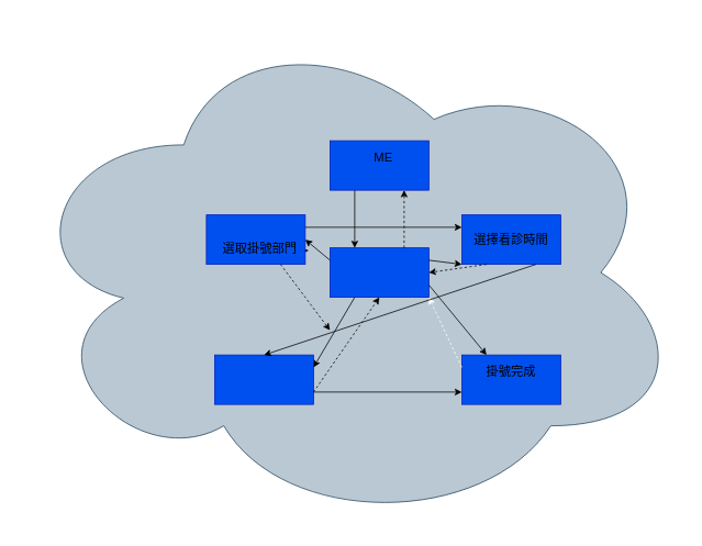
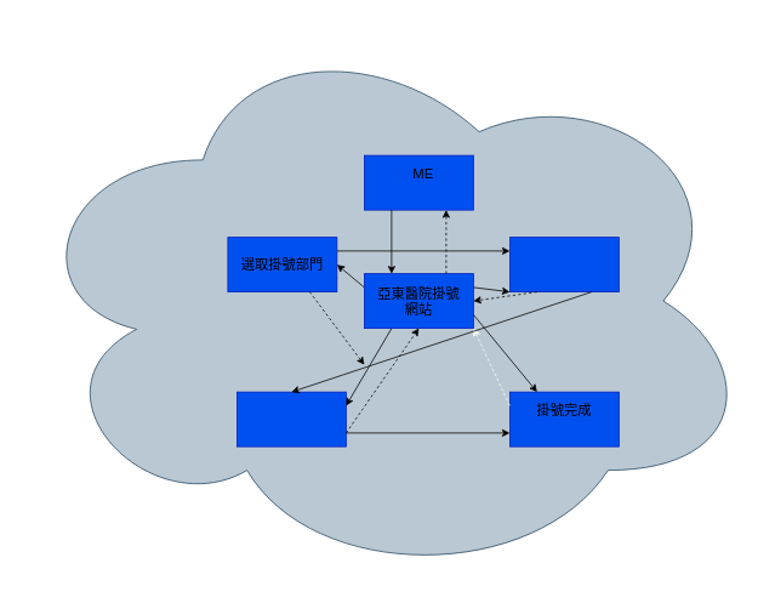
  <mxCell id="0" />
  <mxCell id="1" parent="0" />
  <mxCell id="2" value="" style="ellipse;shape=cloud;whiteSpace=wrap;html=1;fontSize=15;fillColor=#bac8d3;strokeColor=#23445d;" vertex="1" parent="1"><mxGeometry y="20" width="810" height="620" as="geometry" x="20" /></mxCell>
  <mxCell id="3" value="" style="group" vertex="1" connectable="0" parent="1"><mxGeometry x="250" y="260" width="120" height="60" as="geometry" /></mxCell>
  <mxCell id="4" style="edgeStyle=none;html=1;exitX=1;exitY=0.75;exitDx=0;exitDy=0;entryX=1;entryY=0.5;entryDx=0;entryDy=0;fontSize=15;" edge="1" parent="3" source="5" target="6"><mxGeometry relative="1" as="geometry" /></mxCell>
  <mxCell id="5" value="" style="rounded=0;whiteSpace=wrap;html=1;fillColor=#0050ef;fontColor=#ffffff;strokeColor=#001DBC;fontSize=15;" vertex="1" parent="3"><mxGeometry width="120" height="60" as="geometry" /></mxCell>
- <mxCell id="6" value="選取掛號部門" style="text;strokeColor=none;align=center;fillColor=none;html=1;verticalAlign=middle;whiteSpace=wrap;rounded=0;fontSize=15;" vertex="1" parent="3"><mxGeometry x="15" y="25" width="100" height="30" as="geometry" /></mxCell>
+ <mxCell id="6" value="選取掛號部門" style="text;strokeColor=none;align=center;fillColor=none;html=1;verticalAlign=middle;whiteSpace=wrap;rounded=0;fontSize=15;" vertex="1" parent="3"><mxGeometry x="10" y="15" width="100" height="30" as="geometry" /></mxCell>
  <mxCell id="7" value="" style="group" vertex="1" connectable="0" parent="1"><mxGeometry x="400" y="300" width="120" height="60" as="geometry" /></mxCell>
  <mxCell id="8" value="" style="rounded=0;whiteSpace=wrap;html=1;fillColor=#0050ef;fontColor=#ffffff;strokeColor=#001DBC;fontSize=15;movable=1;resizable=1;rotatable=1;deletable=1;editable=1;connectable=1;" vertex="1" parent="7"><mxGeometry width="120" height="60" as="geometry" /></mxCell>
+ <mxCell id="9" value="亞東醫院掛號網站" style="text;strokeColor=none;align=center;fillColor=none;html=1;verticalAlign=middle;whiteSpace=wrap;rounded=0;fontSize=15;movable=1;resizable=1;rotatable=1;deletable=1;editable=1;connectable=1;" vertex="1" parent="7"><mxGeometry x="10" y="15" width="100" height="30" as="geometry" /></mxCell>
  <mxCell id="10" value="" style="group" vertex="1" connectable="0" parent="1"><mxGeometry x="560" y="260" width="120" height="60" as="geometry" /></mxCell>
  <mxCell id="11" value="" style="rounded=0;whiteSpace=wrap;html=1;fillColor=#0050ef;fontColor=#ffffff;strokeColor=#001DBC;fontSize=15;" vertex="1" parent="10"><mxGeometry width="120" height="60" as="geometry" /></mxCell>
- <mxCell id="12" value="選擇看診時間" style="text;strokeColor=none;align=center;fillColor=none;html=1;verticalAlign=middle;whiteSpace=wrap;rounded=0;fontSize=15;" vertex="1" parent="10"><mxGeometry x="10" y="15" width="100" height="30" as="geometry" /></mxCell>
  <mxCell id="13" value="" style="group" vertex="1" connectable="0" parent="1"><mxGeometry x="260" y="430" width="120" height="60" as="geometry" /></mxCell>
  <mxCell id="14" value="" style="rounded=0;whiteSpace=wrap;html=1;fillColor=#0050ef;fontColor=#ffffff;strokeColor=#001DBC;fontSize=15;" vertex="1" parent="13"><mxGeometry width="120" height="60" as="geometry" /></mxCell>
  <mxCell id="15" value="" style="group" vertex="1" connectable="0" parent="1"><mxGeometry x="560" y="430" width="120" height="60" as="geometry" /></mxCell>
  <mxCell id="16" value="" style="rounded=0;whiteSpace=wrap;html=1;fillColor=#0050ef;fontColor=#ffffff;strokeColor=#001DBC;fontSize=15;" vertex="1" parent="15"><mxGeometry width="120" height="60" as="geometry" /></mxCell>
  <mxCell id="17" value="掛號完成" style="text;strokeColor=none;align=center;fillColor=none;html=1;verticalAlign=middle;whiteSpace=wrap;rounded=0;fontSize=15;" vertex="1" parent="15"><mxGeometry x="10" y="5" width="100" height="30" as="geometry" /></mxCell>
  <mxCell id="18" value="" style="group" vertex="1" connectable="0" parent="1"><mxGeometry x="400" y="170" width="120" height="60" as="geometry" /></mxCell>
  <mxCell id="19" value="" style="rounded=0;whiteSpace=wrap;html=1;fillColor=#0050ef;fontColor=#ffffff;strokeColor=#001DBC;fontSize=15;movable=1;resizable=1;rotatable=1;deletable=1;editable=1;connectable=1;" vertex="1" parent="18"><mxGeometry width="120" height="60" as="geometry" /></mxCell>
  <mxCell id="20" value="ME" style="text;strokeColor=none;align=center;fillColor=none;html=1;verticalAlign=middle;whiteSpace=wrap;rounded=0;fontSize=15;movable=1;resizable=1;rotatable=1;deletable=1;editable=1;connectable=1;" vertex="1" parent="18"><mxGeometry x="15" y="5" width="100" height="30" as="geometry" /></mxCell>
  <mxCell id="21" style="edgeStyle=none;html=1;exitX=0.75;exitY=0;exitDx=0;exitDy=0;entryX=0.75;entryY=1;entryDx=0;entryDy=0;fontSize=15;dashed=1;" edge="1" parent="1" source="8" target="19"><mxGeometry relative="1" as="geometry" /></mxCell>
  <mxCell id="22" style="edgeStyle=none;html=1;exitX=0.25;exitY=1;exitDx=0;exitDy=0;entryX=0.25;entryY=0;entryDx=0;entryDy=0;fontSize=15;" edge="1" parent="1" source="19" target="8"><mxGeometry relative="1" as="geometry" /></mxCell>
  <mxCell id="23" style="edgeStyle=none;html=1;exitX=0;exitY=0.25;exitDx=0;exitDy=0;entryX=1;entryY=0.5;entryDx=0;entryDy=0;fontSize=15;" edge="1" parent="1" source="8" target="5"><mxGeometry relative="1" as="geometry" /></mxCell>
  <mxCell id="24" style="edgeStyle=none;html=1;exitX=0.75;exitY=1;exitDx=0;exitDy=0;fontSize=15;dashed=1;" edge="1" parent="1" source="5"><mxGeometry relative="1" as="geometry"><mxPoint x="400" y="400" as="targetPoint" /></mxGeometry></mxCell>
  <mxCell id="25" style="edgeStyle=none;html=1;exitX=0.25;exitY=1;exitDx=0;exitDy=0;entryX=1;entryY=0.25;entryDx=0;entryDy=0;fontSize=15;" edge="1" parent="1" source="8" target="14"><mxGeometry relative="1" as="geometry" /></mxCell>
  <mxCell id="26" style="edgeStyle=none;html=1;exitX=1;exitY=0.75;exitDx=0;exitDy=0;dashed=1;fontSize=15;" edge="1" parent="1" source="14"><mxGeometry relative="1" as="geometry"><mxPoint x="460" y="360" as="targetPoint" /></mxGeometry></mxCell>
  <mxCell id="27" style="edgeStyle=none;html=1;exitX=1;exitY=0.25;exitDx=0;exitDy=0;entryX=0;entryY=1;entryDx=0;entryDy=0;fontSize=15;" edge="1" parent="1" source="8" target="11"><mxGeometry relative="1" as="geometry" /></mxCell>
  <mxCell id="28" style="edgeStyle=none;html=1;exitX=0.25;exitY=1;exitDx=0;exitDy=0;entryX=1;entryY=0.5;entryDx=0;entryDy=0;fontSize=15;dashed=1;" edge="1" parent="1" source="11" target="8"><mxGeometry relative="1" as="geometry" /></mxCell>
  <mxCell id="29" style="edgeStyle=none;html=1;exitX=1;exitY=0.75;exitDx=0;exitDy=0;entryX=0.25;entryY=0;entryDx=0;entryDy=0;fontSize=15;" edge="1" parent="1" source="8" target="16"><mxGeometry relative="1" as="geometry" /></mxCell>
  <mxCell id="30" style="edgeStyle=none;html=1;exitX=1;exitY=0.75;exitDx=0;exitDy=0;entryX=0;entryY=0.75;entryDx=0;entryDy=0;fontSize=15;strokeColor=#000000;" edge="1" parent="1" source="14" target="16"><mxGeometry relative="1" as="geometry" /></mxCell>
  <mxCell id="31" style="edgeStyle=none;html=1;exitX=0;exitY=0.25;exitDx=0;exitDy=0;entryX=1;entryY=1;entryDx=0;entryDy=0;strokeColor=#FFFFFF;fontSize=15;dashed=1;" edge="1" parent="1" source="16" target="8"><mxGeometry relative="1" as="geometry" /></mxCell>
  <mxCell id="32" style="edgeStyle=none;html=1;exitX=1;exitY=0.25;exitDx=0;exitDy=0;entryX=0;entryY=0.25;entryDx=0;entryDy=0;strokeColor=#000000;fontSize=15;" edge="1" parent="1" source="5" target="11"><mxGeometry relative="1" as="geometry" /></mxCell>
  <mxCell id="33" style="edgeStyle=none;html=1;exitX=0.75;exitY=1;exitDx=0;exitDy=0;entryX=0.5;entryY=0;entryDx=0;entryDy=0;strokeColor=#000000;fontSize=15;" edge="1" parent="1" source="11" target="14"><mxGeometry relative="1" as="geometry" /></mxCell>
